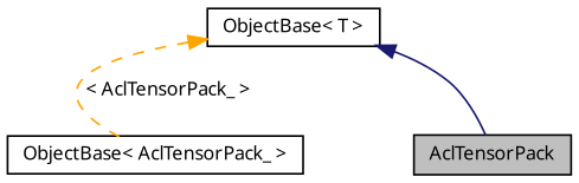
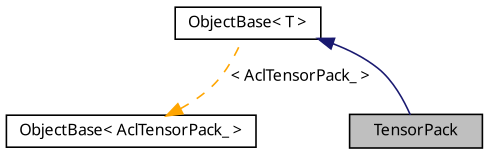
  digraph {
    fontname="Noto Sans"
    node [color=black fillcolor=white fontname="Noto Sans" fontsize=10 shape=record style=filled]
    edge [dir=back fontname="Noto Sans" fontsize=10 labelfontname=Helvetica labelfontsize=10]
-   n1 [fillcolor=grey75 fontcolor=black height=0.2 label=AclTensorPack width=0.4]
+   n1 [fillcolor=grey75 fontcolor=black height=0.2 label=TensorPack width=0.4]
    n2 [height=0.2 label="ObjectBase\< AclTensorPack_ \>" width=0.4]
    n3 [height=0.2 label="ObjectBase\< T \>" width=0.4]
    n3 -> n1 [color=midnightblue style=solid]
-   n3 -> n2 [color=orange label=" \< AclTensorPack_ \>" style=dashed]
+   n2 -> n3 [color=orange label=" \< AclTensorPack_ \>" style=dashed]
  }
